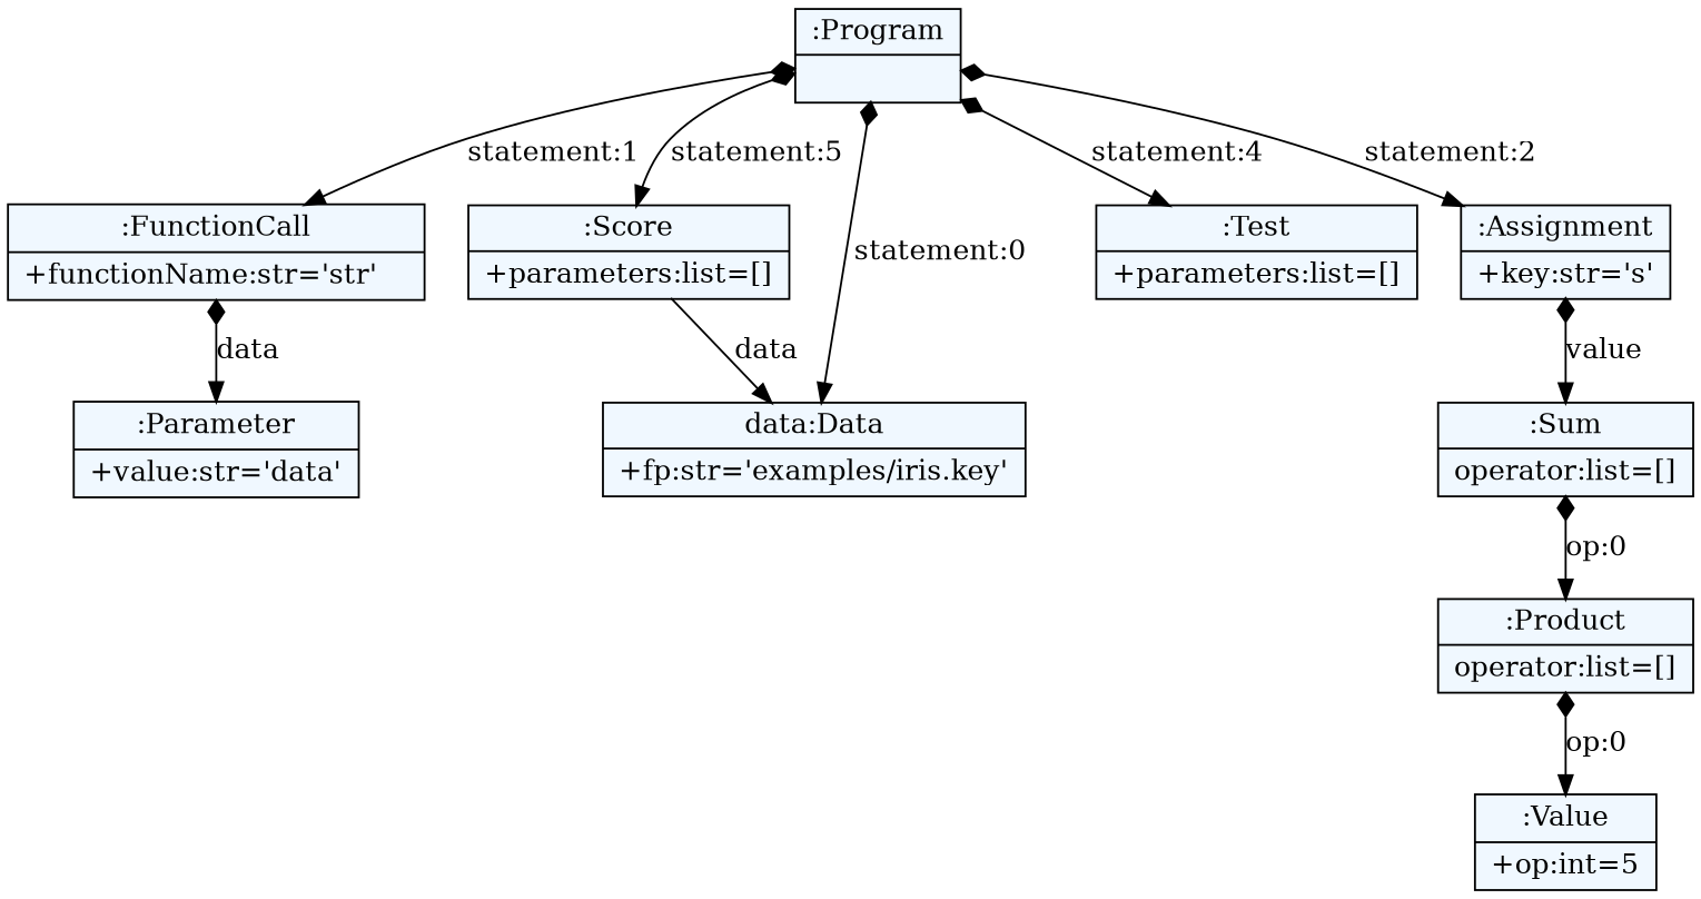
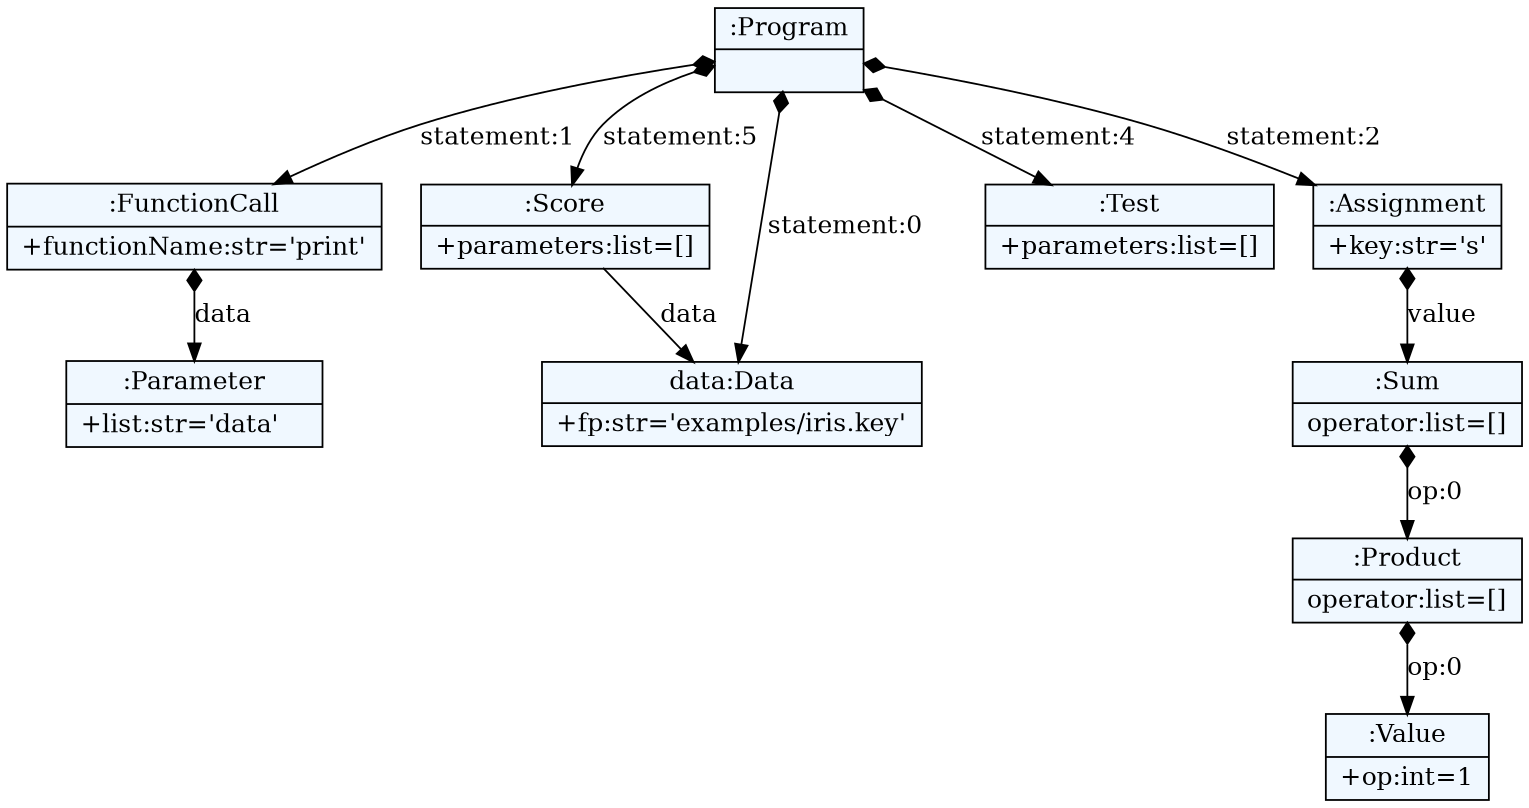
  digraph {
    fontname="DejaVu Serif"
    fontsize=8
    nodesep=0.3
    node [fillcolor=aliceblue fontname="DejaVu Serif" shape=record style=filled]
    edge [arrowtail=diamond dir=both fontname="DejaVu Serif"]
    n1 [label="{:Program|}"]
    n2 [label="{data:Data|+fp:str='examples/iris.key'\l}"]
-   n3 [label="{:FunctionCall|+functionName:str='str'\l}"]
+   n3 [label="{:FunctionCall|+functionName:str='print'\l}"]
    n4 [label="{:Assignment|+key:str='s'\l}"]
    n5 [label="{:Test|+parameters:list=[]\l}"]
    n6 [label="{:Score|+parameters:list=[]\l}"]
-   n7 [label="{:Parameter|+value:str='data'\l}"]
+   n7 [label="{:Parameter|+list:str='data'\l}"]
    n8 [label="{:Sum|operator:list=[]\l}"]
    n9 [label="{:Product|operator:list=[]\l}"]
-   n10 [label="{:Value|+op:int=5\l}"]
+   n10 [label="{:Value|+op:int=1\l}"]
    n1 -> n2 [label="statement:0"]
    n1 -> n3 [label="statement:1"]
    n1 -> n4 [label="statement:2"]
    n1 -> n5 [label="statement:4"]
    n1 -> n6 [label="statement:5"]
    n3 -> n7 [label=data]
    n4 -> n8 [label=value]
    n6 -> n2 [arrowtail=empty dir=black label=data]
    n8 -> n9 [label="op:0"]
    n9 -> n10 [label="op:0"]
  }
